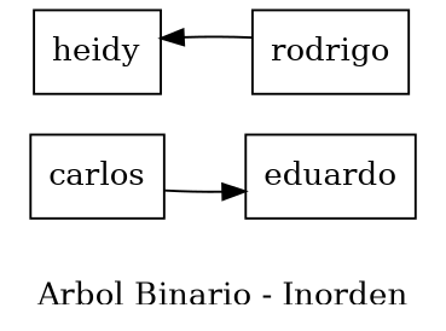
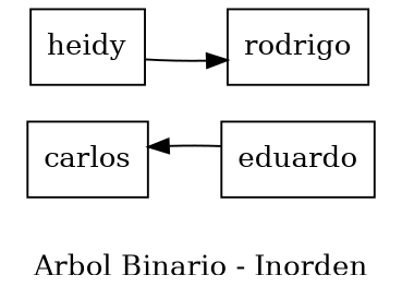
  digraph {
    label=" Arbol Binario - Inorden "
    rankdir=LR
    node [shape=record]
    n1 [label=carlos]
    n2 [label=eduardo]
    n3 [label=heidy]
    n4 [label=rodrigo]
-   n1 -> n2
-   n4 -> n3
+   n2 -> n1
+   n3 -> n4
  }
